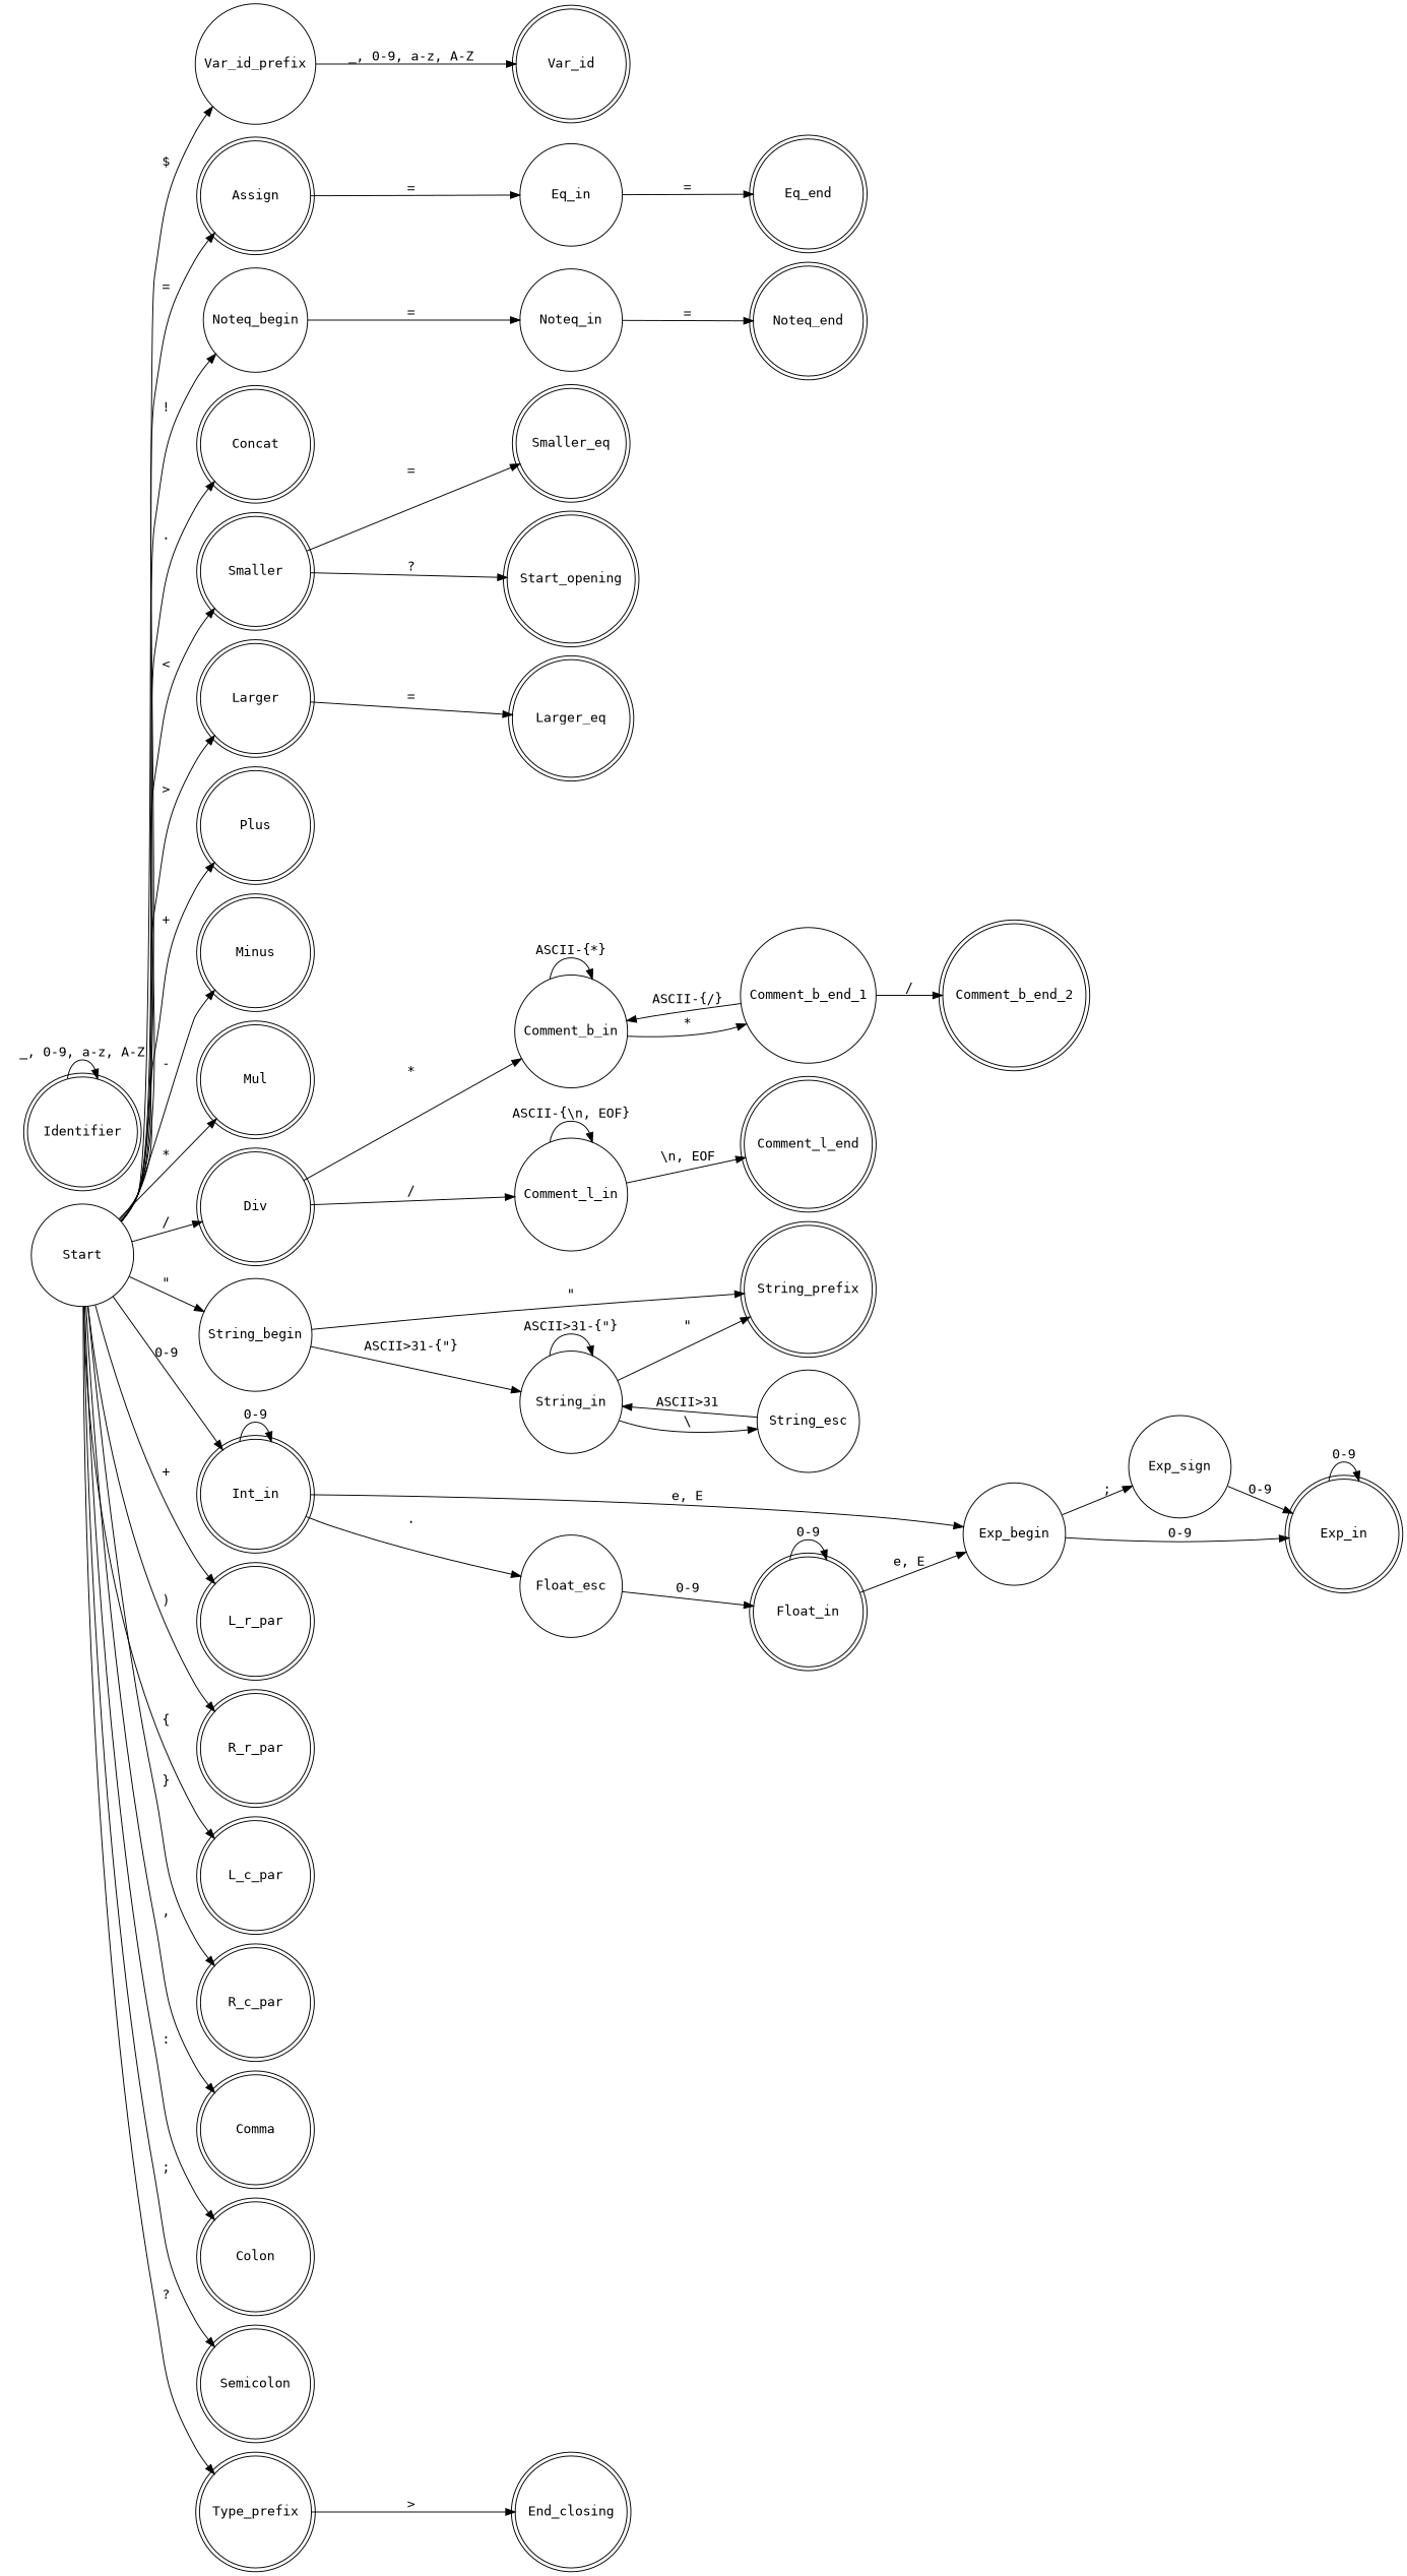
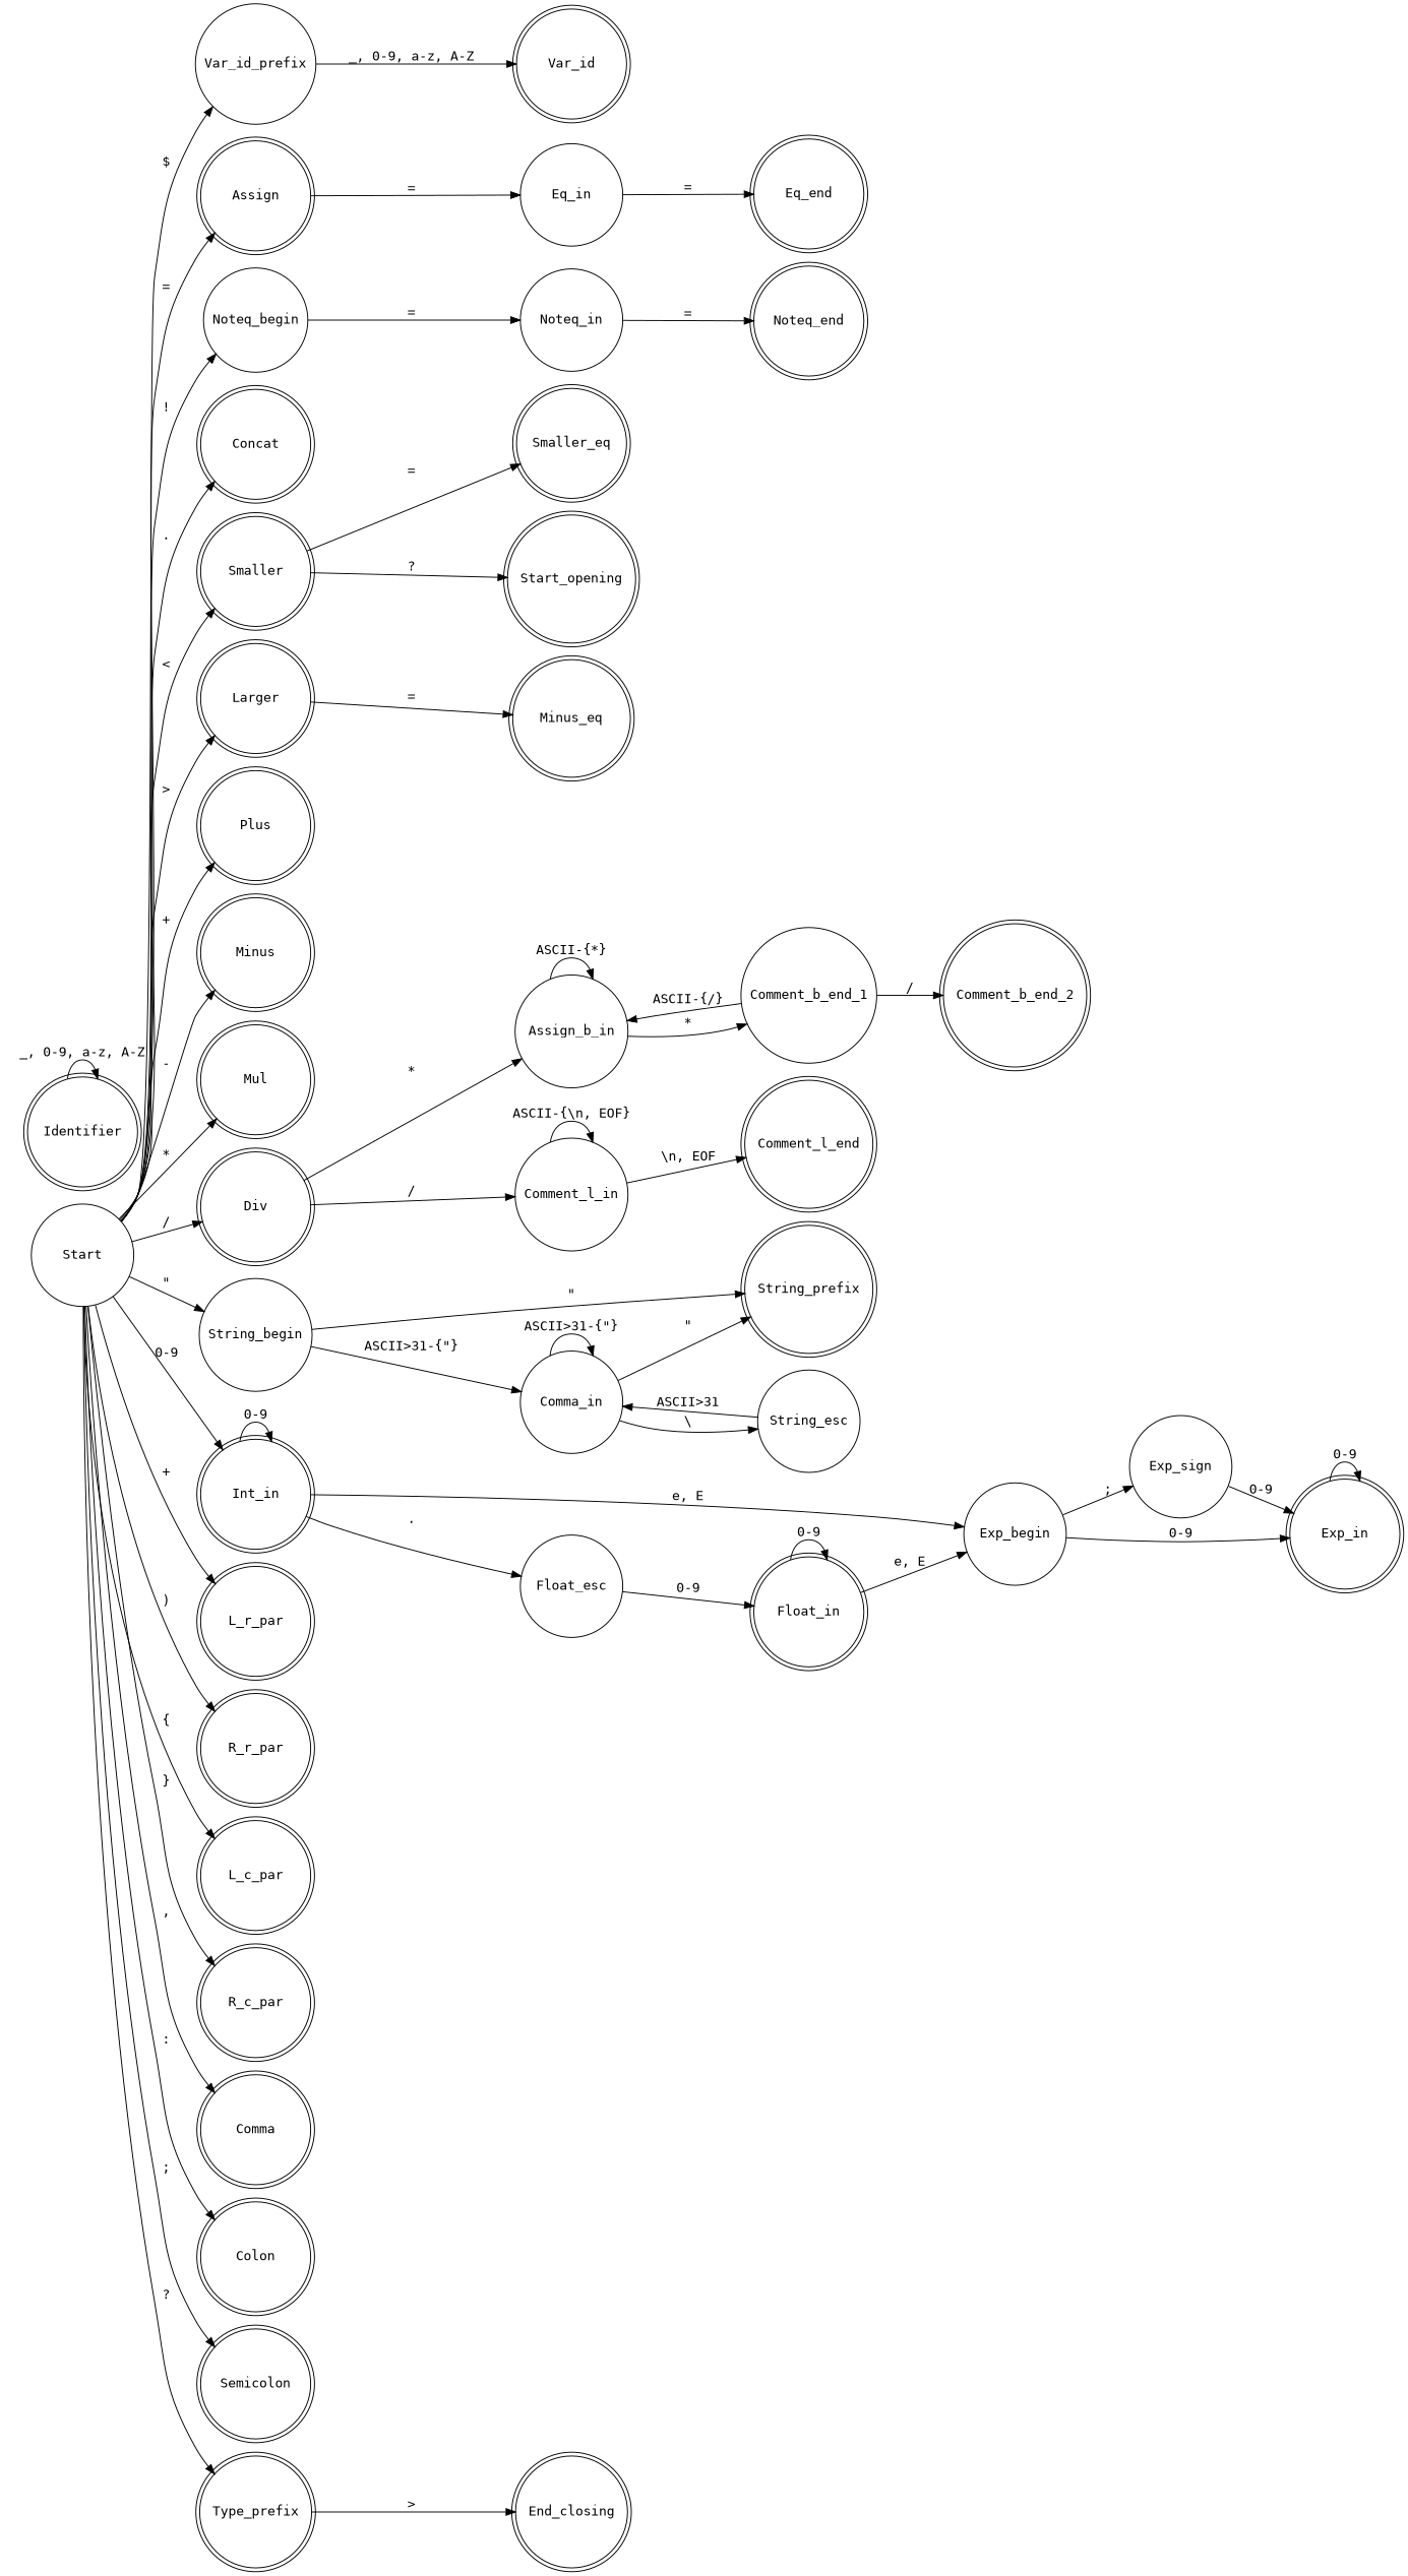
  digraph {
    rankdir=LR
    node [fontname=monospace fontsize=14 shape=doublecircle]
    edge [fontname=monospace fontsize=14]
    Start [height=1.5 shape=circle width=1.5]
    Var_id_prefix [height=1.5 shape=circle width=1.5]
    Assign [height=1.5 width=1.5]
    Noteq_begin [height=1.5 shape=circle width=1.5]
    Concat [height=1.5 width=1.5]
    Smaller [height=1.5 width=1.5]
    Larger [height=1.5 width=1.5]
    Plus [height=1.5 width=1.5]
    Minus [height=1.5 width=1.5]
    Mul [height=1.5 width=1.5]
    Div [height=1.5 width=1.5]
    String_begin [height=1.5 shape=circle width=1.5]
    Int_in [height=1.5 width=1.5]
    L_r_par [height=1.5 width=1.5]
    R_r_par [height=1.5 width=1.5]
    L_c_par [height=1.5 width=1.5]
    R_c_par [height=1.5 width=1.5]
    Comma [height=1.5 width=1.5]
    Colon [height=1.5 width=1.5]
    Semicolon [height=1.5 width=1.5]
    Type_prefix [height=1.5 width=1.5]
    Identifier [height=1.5 width=1.5]
    Var_id [height=1.5 width=1.5]
    Eq_in [height=1.5 shape=circle width=1.5]
    Noteq_in [height=1.5 shape=circle width=1.5]
    Start_opening [height=1.5 width=1.5]
    Smaller_eq [height=1.5 width=1.5]
-   Larger_eq [height=1.5 width=1.5]
+   Larger_eq [height=1.5 width=1.5 label=Minus_eq]
    Comment_l_in [height=1.5 shape=circle width=1.5]
-   Comment_b_in [height=1.5 shape=circle width=1.5]
-   String_in [height=1.5 shape=circle width=1.5]
+   Comment_b_in [height=1.5 shape=circle width=1.5 label=Assign_b_in]
+   String_in [height=1.5 shape=circle width=1.5 label=Comma_in]
    n32 [height=1.5 label=String_prefix width=1.5]
    n33 [height=1.5 label=Float_esc shape=circle width=1.5]
    Exp_begin [height=1.5 shape=circle width=1.5]
    End_closing [height=1.5 width=1.5]
    Eq_end [height=1.5 width=1.5]
    Noteq_end [height=1.5 width=1.5]
    Comment_l_end [height=1.5 width=1.5]
    Comment_b_end_1 [height=1.5 shape=circle width=1.5]
    Comment_b_end_2 [height=1.5 width=1.5]
    String_esc [height=1.5 shape=circle width=1.5]
    Float_in [height=1.5 width=1.5]
    Exp_sign [height=1.5 shape=circle width=1.5]
    Exp_in [height=1.5 width=1.5]
    Start -> Var_id_prefix [label="$"]
    Start -> Assign [label="="]
    Start -> Noteq_begin [label="!"]
    Start -> Concat [label="."]
    Start -> Smaller [label="<"]
    Start -> Larger [label=">"]
    Start -> Plus [label="+"]
    Start -> Minus [label="-"]
    Start -> Mul [label="*"]
    Start -> Div [label="/"]
    Start -> String_begin [label="\""]
    Start -> Int_in [label="0-9"]
    Start -> L_r_par [label="+"]
    Start -> R_r_par [label=")"]
    Start -> L_c_par [label="{"]
    Start -> R_c_par [label="}"]
    Start -> Comma [label=","]
    Start -> Colon [label=":"]
    Start -> Semicolon [label=";"]
    Start -> Type_prefix [label="?"]
    Var_id_prefix -> Var_id [label="  _, 0-9, a-z, A-Z  "]
    Assign -> Eq_in [label="="]
    Noteq_begin -> Noteq_in [label="="]
    Smaller -> Start_opening [label="?"]
    Smaller -> Smaller_eq [label="="]
    Larger -> Larger_eq [label="="]
    Div -> Comment_l_in [label="\/"]
    Div -> Comment_b_in [label="*"]
    String_begin -> String_in [label="ASCII>31-{\"}"]
    String_begin -> n32 [label="\""]
    Int_in -> Int_in [label="0-9"]
    Int_in -> n33 [label="."]
    Int_in -> Exp_begin [label="e, E"]
    Type_prefix -> End_closing [label=">"]
    Identifier -> Identifier [label="  _, 0-9, a-z, A-Z  "]
    Eq_in -> Eq_end [label="="]
    Noteq_in -> Noteq_end [label="="]
    Comment_l_in -> Comment_l_in [label="ASCII-{\\n, EOF}"]
    Comment_l_in -> Comment_l_end [label="\\n, EOF"]
    Comment_b_in -> Comment_b_in [label="ASCII-{*}"]
    Comment_b_in -> Comment_b_end_1 [label="*"]
    String_in -> String_in [label="ASCII>31-{\"}"]
    String_in -> n32 [label="\""]
    String_in -> String_esc [label="\\"]
    n33 -> Float_in [label="0-9"]
    Exp_begin -> Exp_sign [label=";"]
    Exp_begin -> Exp_in [label="0-9"]
    Comment_b_end_1 -> Comment_b_in [label="ASCII-{/}"]
    Comment_b_end_1 -> Comment_b_end_2 [label="/"]
    String_esc -> String_in [label="ASCII>31"]
    Float_in -> Exp_begin [label="e, E"]
    Float_in -> Float_in [label="0-9"]
    Exp_sign -> Exp_in [label="0-9"]
    Exp_in -> Exp_in [label="0-9"]
  }
